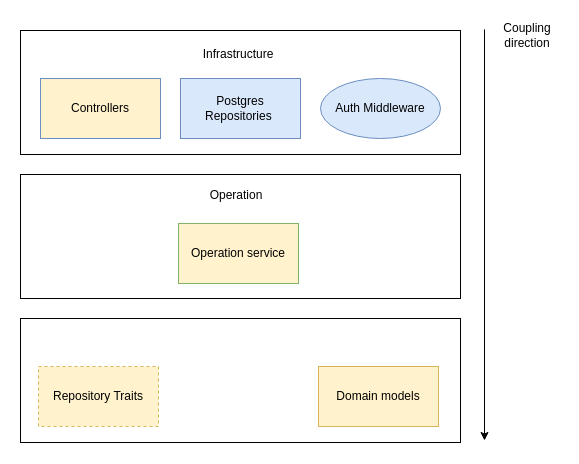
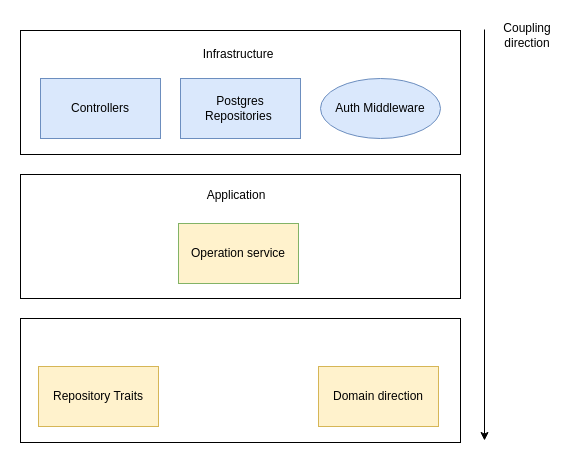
  <mxCell id="0" />
  <mxCell id="1" parent="0" />
  <mxCell id="2" value="" style="group" vertex="1" connectable="0" parent="1"><mxGeometry x="20" y="174" width="440" height="124" as="geometry" /></mxCell>
  <mxCell id="3" value="" style="rounded=0;whiteSpace=wrap;html=1;" vertex="1" parent="2"><mxGeometry width="440" height="124" as="geometry" /></mxCell>
- <mxCell id="4" value="Operation" style="text;html=1;strokeColor=none;fillColor=none;align=center;verticalAlign=middle;whiteSpace=wrap;rounded=0;container=0;" vertex="1" parent="2"><mxGeometry x="186" y="6" width="60" height="30" as="geometry" /></mxCell>
+ <mxCell id="4" value="Application" style="text;html=1;strokeColor=none;fillColor=none;align=center;verticalAlign=middle;whiteSpace=wrap;rounded=0;container=0;" vertex="1" parent="2"><mxGeometry x="186" y="6" width="60" height="30" as="geometry" /></mxCell>
  <mxCell id="5" value="Operation service" style="rounded=0;whiteSpace=wrap;html=1;fillColor=#fff2cc;strokeColor=#82b366;" parent="2" vertex="1"><mxGeometry x="158" y="49" width="120" height="60" as="geometry" /></mxCell>
  <mxCell id="6" value="" style="group" vertex="1" connectable="0" parent="1"><mxGeometry x="20" y="318" width="440" height="124" as="geometry" /></mxCell>
  <mxCell id="7" value="" style="rounded=0;whiteSpace=wrap;html=1;" vertex="1" parent="6"><mxGeometry width="440" height="124" as="geometry" /></mxCell>
- <mxCell id="8" value="Repository Traits" style="rounded=0;whiteSpace=wrap;html=1;fillColor=#fff2cc;strokeColor=#d6b656;container=0;dashed=1;" parent="6" vertex="1"><mxGeometry x="18" y="48" width="120" height="60" as="geometry" /></mxCell>
- <mxCell id="9" value="Domain models" style="rounded=0;whiteSpace=wrap;html=1;fillColor=#fff2cc;strokeColor=#d6b656;container=0;" parent="6" vertex="1"><mxGeometry x="298" y="48" width="120" height="60" as="geometry" /></mxCell>
+ <mxCell id="8" value="Repository Traits" style="rounded=0;whiteSpace=wrap;html=1;fillColor=#fff2cc;strokeColor=#d6b656;container=0;" parent="6" vertex="1"><mxGeometry x="18" y="48" width="120" height="60" as="geometry" /></mxCell>
+ <mxCell id="9" value="Domain direction" style="rounded=0;whiteSpace=wrap;html=1;fillColor=#fff2cc;strokeColor=#d6b656;container=0;" parent="6" vertex="1"><mxGeometry x="298" y="48" width="120" height="60" as="geometry" /></mxCell>
  <mxCell id="10" value="" style="group;fillColor=#dae8fc;strokeColor=#6c8ebf;" vertex="1" connectable="0" parent="1"><mxGeometry x="20" y="30" width="440" height="124" as="geometry" /></mxCell>
  <mxCell id="11" value="" style="rounded=0;whiteSpace=wrap;html=1;" vertex="1" parent="10"><mxGeometry width="440" height="124" as="geometry" /></mxCell>
- <mxCell id="12" value="Controllers" style="rounded=0;whiteSpace=wrap;html=1;fillColor=#fff2cc;strokeColor=#6c8ebf;" parent="10" vertex="1"><mxGeometry x="20" y="48" width="120" height="60" as="geometry" /></mxCell>
+ <mxCell id="12" value="Controllers" style="rounded=0;whiteSpace=wrap;html=1;fillColor=#dae8fc;strokeColor=#6c8ebf;" parent="10" vertex="1"><mxGeometry x="20" y="48" width="120" height="60" as="geometry" /></mxCell>
  <mxCell id="13" value="Auth Middleware" style="ellipse;whiteSpace=wrap;html=1;fillColor=#dae8fc;strokeColor=#6c8ebf;" parent="10" vertex="1"><mxGeometry x="300" y="48" width="120" height="60" as="geometry" /></mxCell>
  <mxCell id="14" value="Postgres Repositories&amp;nbsp;" style="rounded=0;whiteSpace=wrap;html=1;fillColor=#dae8fc;strokeColor=#6c8ebf;" parent="10" vertex="1"><mxGeometry x="160" y="48" width="120" height="60" as="geometry" /></mxCell>
  <mxCell id="15" value="Infrastructure" style="text;html=1;strokeColor=none;fillColor=none;align=center;verticalAlign=middle;whiteSpace=wrap;rounded=0;container=0;" vertex="1" parent="10"><mxGeometry x="174" y="9" width="88" height="30" as="geometry" /></mxCell>
  <mxCell id="16" value="" style="endArrow=classic;html=1;" edge="1" parent="1"><mxGeometry width="50" height="50" relative="1" as="geometry"><mxPoint x="484" y="29" as="sourcePoint" /><mxPoint x="484" y="440" as="targetPoint" /></mxGeometry></mxCell>
  <mxCell id="17" value="Coupling direction" style="text;html=1;strokeColor=none;fillColor=none;align=center;verticalAlign=middle;whiteSpace=wrap;rounded=0;" vertex="1" parent="1"><mxGeometry x="497" y="20" width="60" height="30" as="geometry" /></mxCell>
